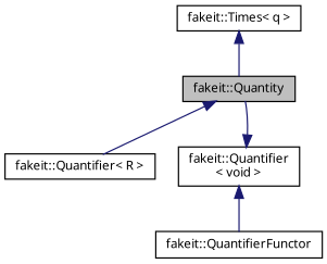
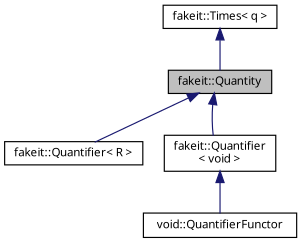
  digraph {
    fontname="Noto Sans"
    node [color=black fillcolor=white fontname="Noto Sans" fontsize=10 shape=record style=filled]
    edge [color=midnightblue dir=back fontname="Noto Sans" fontsize=10 labelfontname=Helvetica labelfontsize=10 style=solid]
    n1 [fillcolor=grey75 fontcolor=black height=0.2 label="fakeit::Quantity" width=0.4]
    n2 [height=0.2 label="fakeit::Quantifier\< R \>" width=0.4]
    n3 [height=0.2 label="fakeit::Quantifier\l\< void \>" width=0.4]
-   n4 [height=0.2 label="fakeit::QuantifierFunctor" width=0.4]
+   n4 [height=0.2 label="void::QuantifierFunctor" width=0.4]
    n5 [height=0.2 label="fakeit::Times\< q \>" width=0.4]
    n1 -> n2
-   n3 -> n1
+   n1 -> n3
    n3 -> n4
    n5 -> n1
  }
